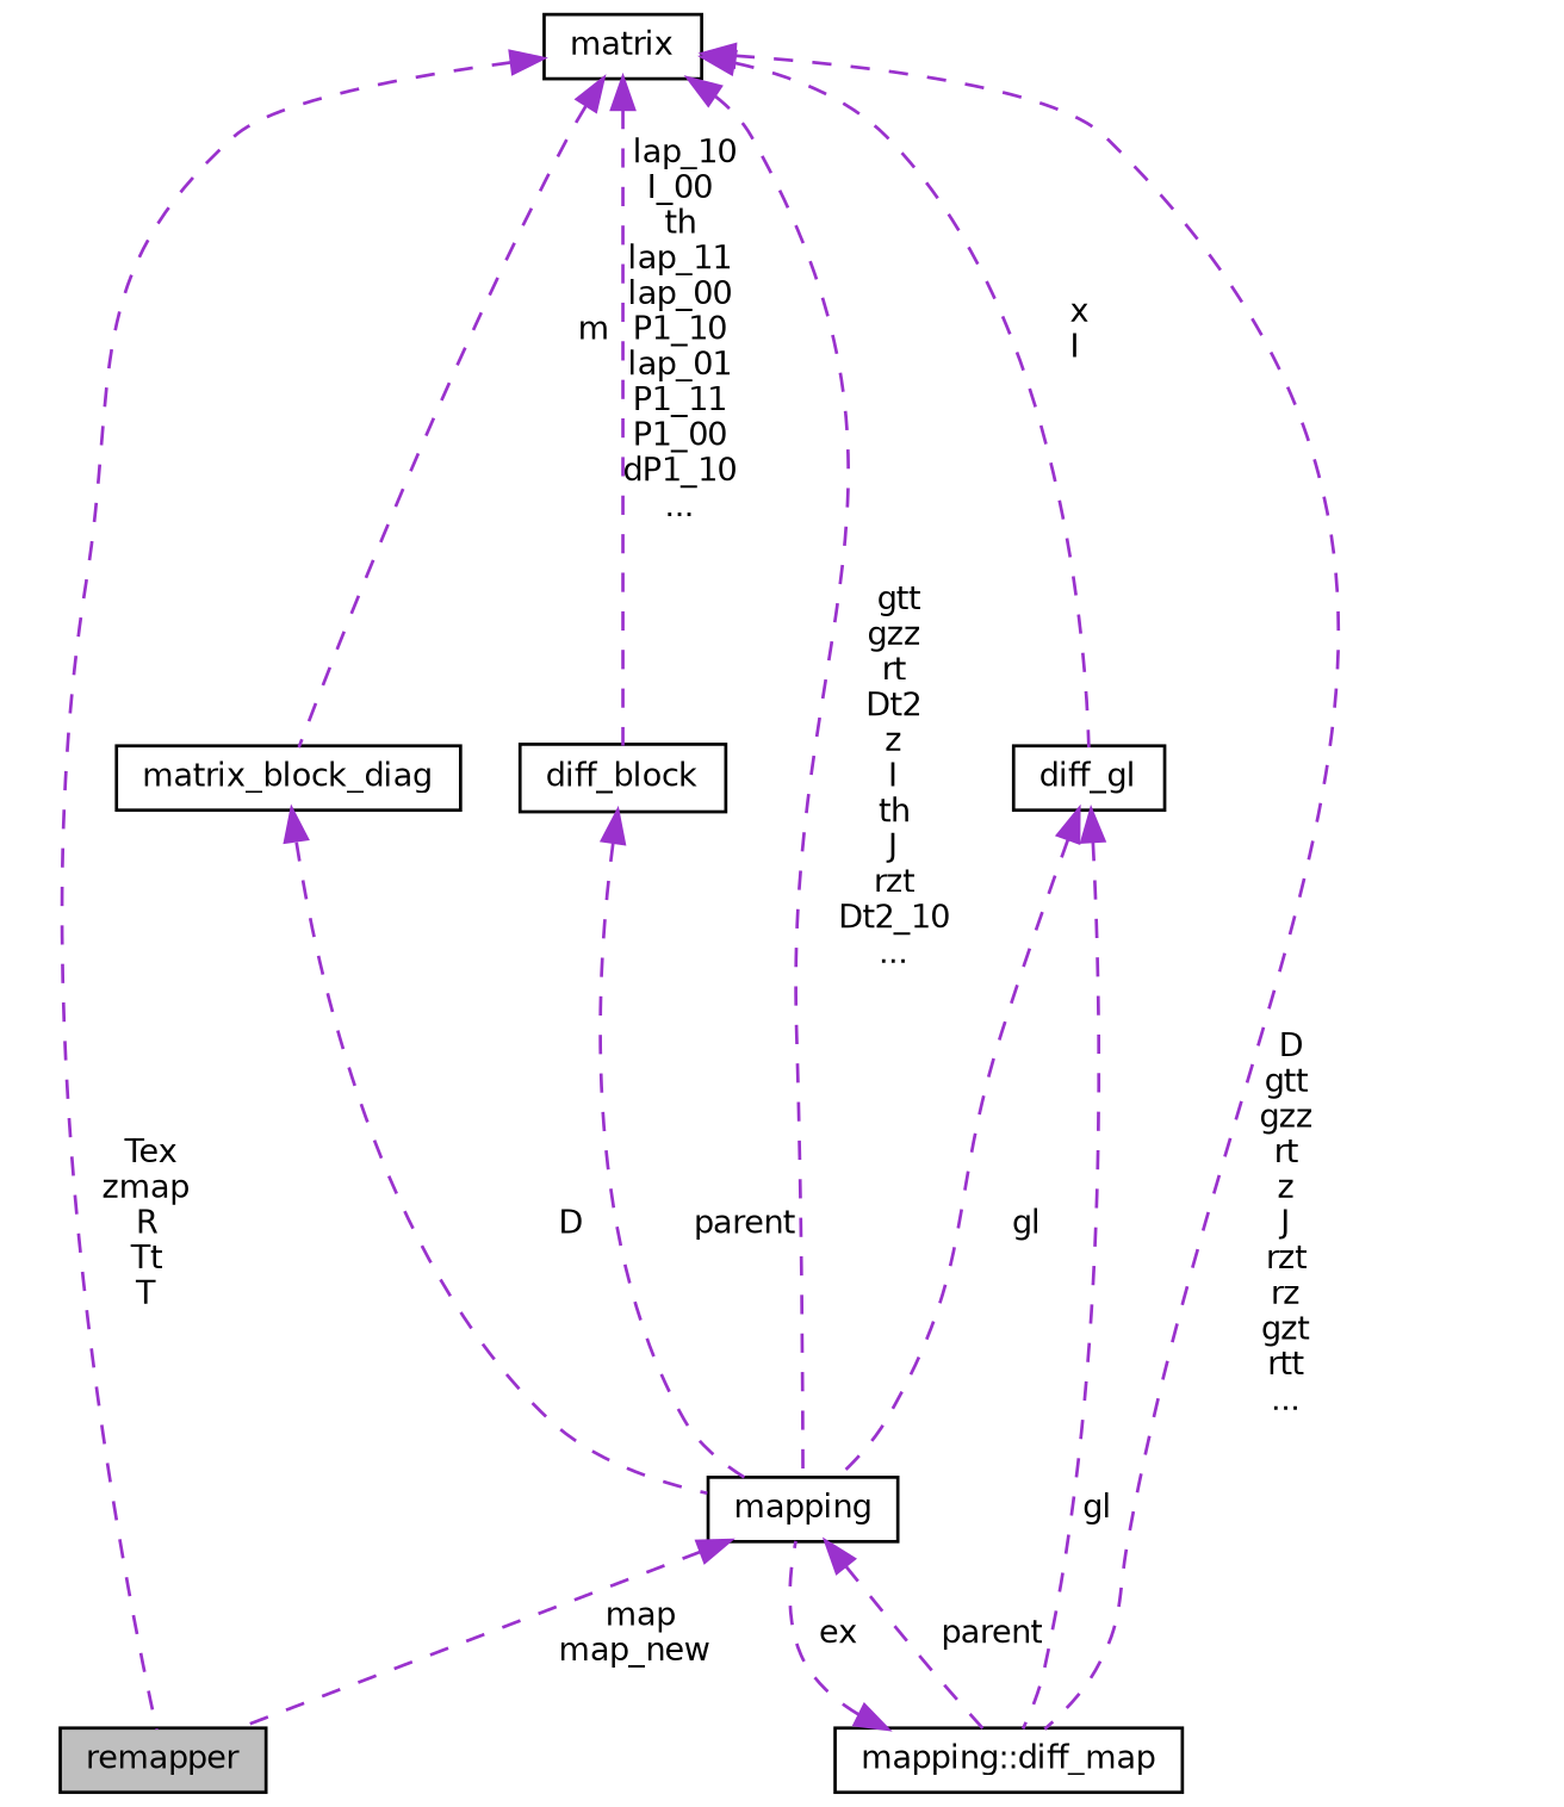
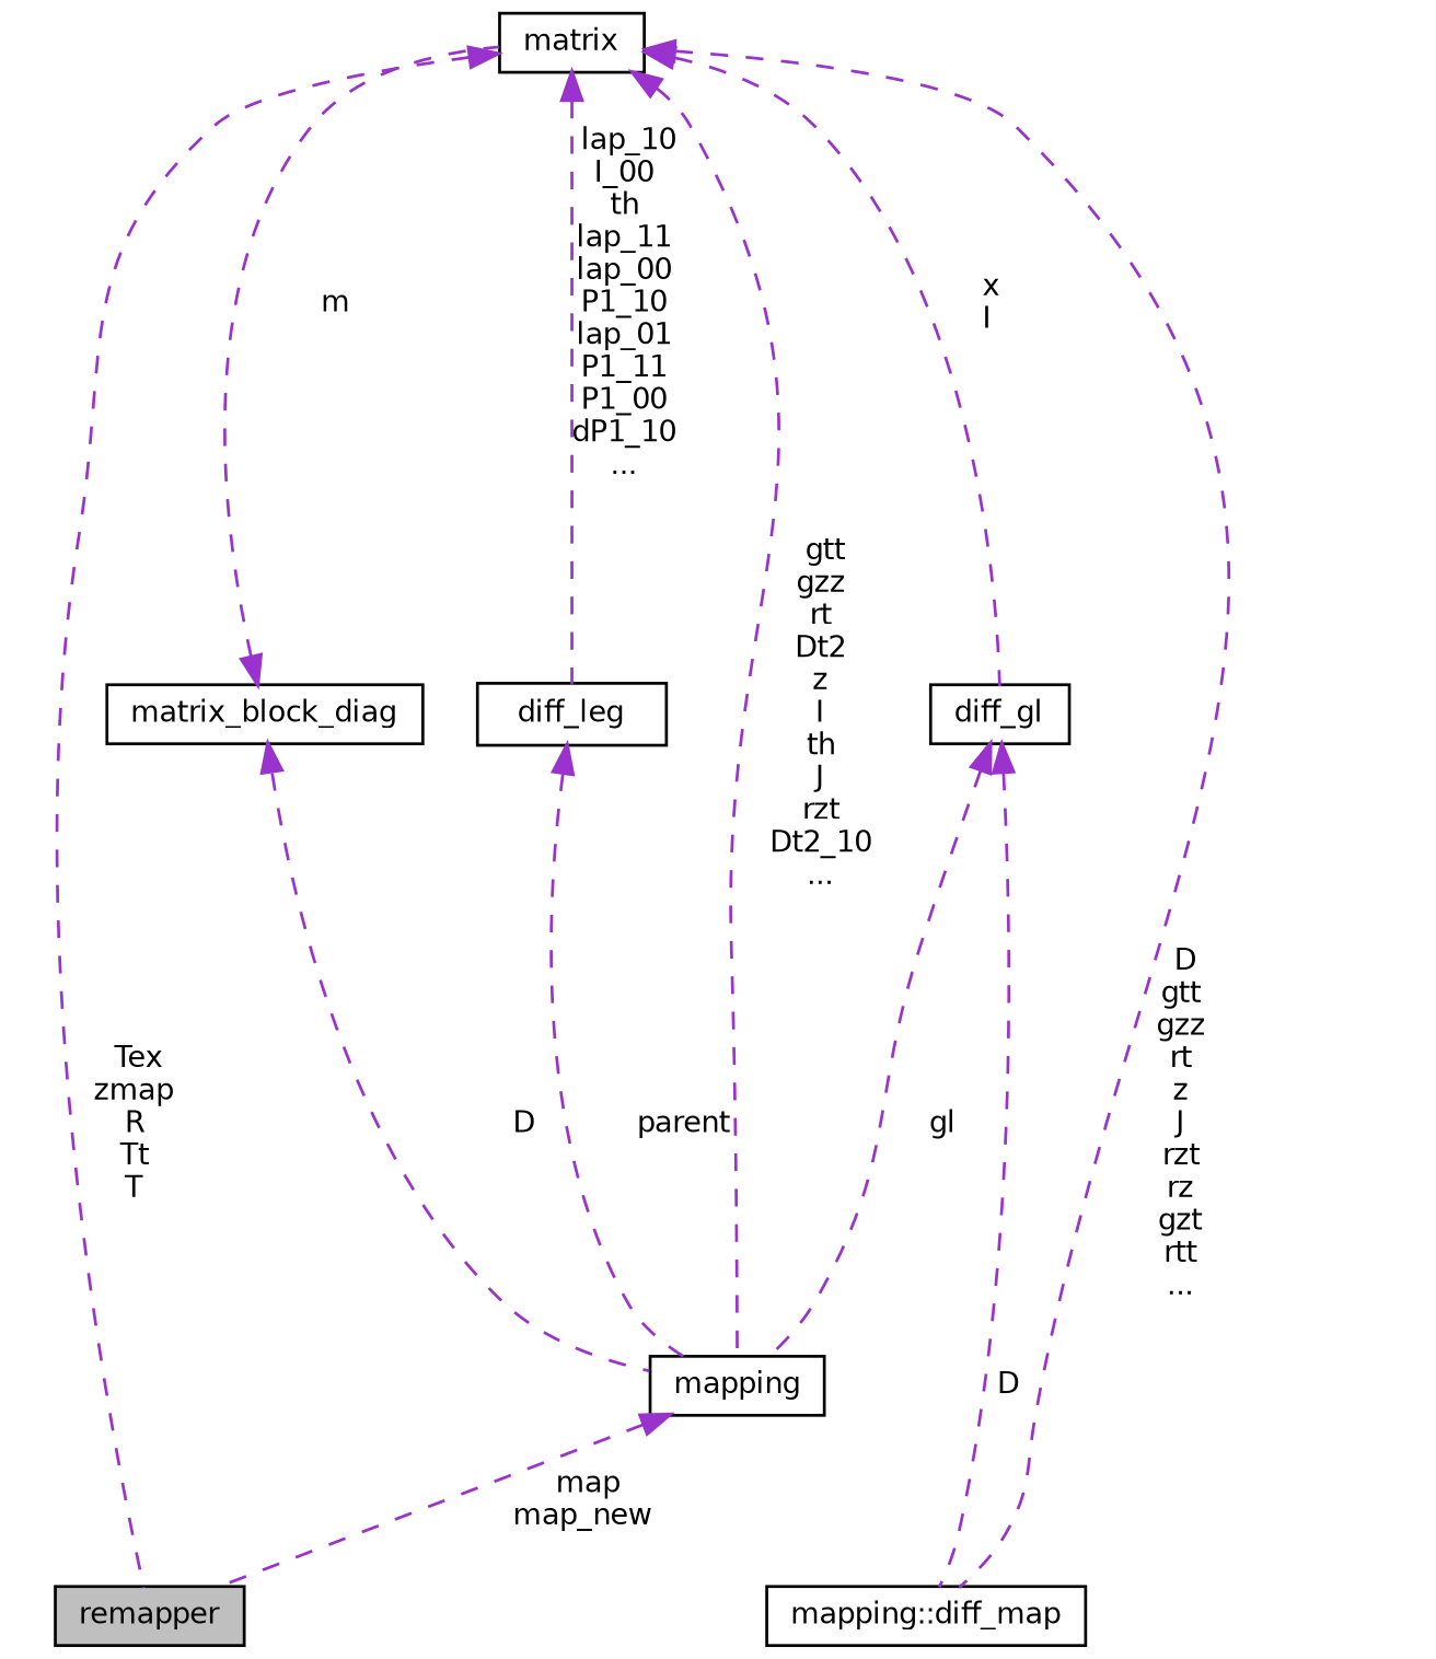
  digraph {
    node [color=black fillcolor=white fontname=Helvetica fontsize=10 shape=record style=filled]
    edge [color=darkorchid3 dir=back fontname=Helvetica fontsize=10 labelfontname=Helvetica labelfontsize=10 style=dashed]
    n1 [fillcolor=grey75 fontcolor=black height=0.2 label=remapper width=0.4]
    n2 [height=0.2 label=matrix width=0.4]
    n3 [height=0.2 label=mapping width=0.4]
    n4 [height=0.2 label="mapping::diff_map" width=0.4]
    n5 [height=0.2 label=diff_gl width=0.4]
    n6 [height=0.2 label=matrix_block_diag width=0.4]
-   n7 [height=0.2 label=diff_block width=0.4]
+   n7 [height=0.2 label=diff_leg width=0.4]
    n2 -> n1 [label=" Tex\nzmap\nR\nTt\nT"]
    n2 -> n3 [label=" gtt\ngzz\nrt\nDt2\nz\nI\nth\nJ\nrzt\nDt2_10\n..."]
    n2 -> n4 [label=" D\ngtt\ngzz\nrt\nz\nJ\nrzt\nrz\ngzt\nrtt\n..."]
    n2 -> n5 [label=" x\nI"]
-   n2 -> n6 [label=" m"]
+   n6 -> n2 [label=" m"]
    n2 -> n7 [label=" lap_10\nI_00\nth\nlap_11\nlap_00\nP1_10\nlap_01\nP1_11\nP1_00\ndP1_10\n..."]
    n3 -> n1 [label=" map\nmap_new"]
-   n3 -> n4 [label=" parent"]
-   n4 -> n3 [label=" ex"]
    n5 -> n3 [label=" gl"]
-   n5 -> n4 [label=" gl"]
+   n5 -> n4 [label=" D"]
    n6 -> n3 [label=" D"]
    n7 -> n3 [label=" parent"]
  }
